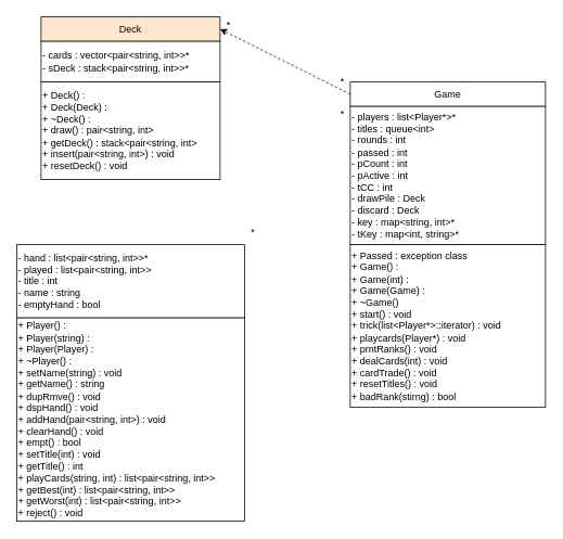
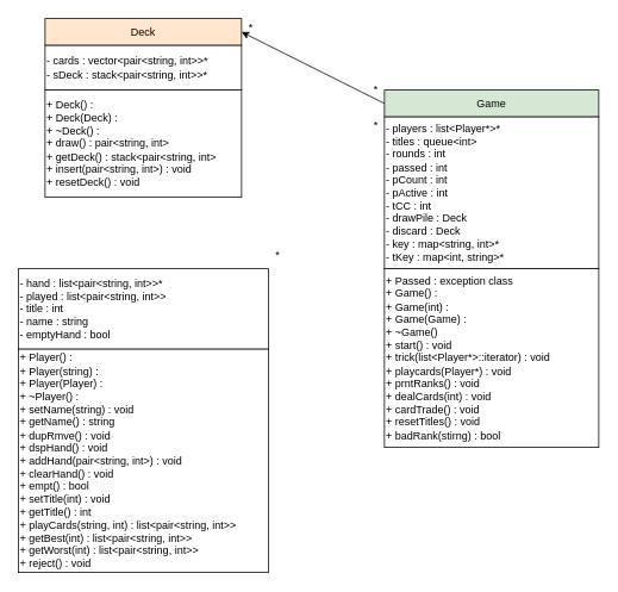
  <mxCell id="0" />
  <mxCell id="1" parent="0" />
  <mxCell id="2" value="Deck" style="rounded=0;whiteSpace=wrap;html=1;fillColor=#ffe6cc;" vertex="1" parent="1"><mxGeometry x="50" y="20" width="220" height="30" as="geometry" /></mxCell>
  <mxCell id="3" value="- cards : vector&amp;lt;pair&amp;lt;string, int&amp;gt;&amp;gt;*&lt;br&gt;- sDeck : stack&amp;lt;pair&amp;lt;string, int&amp;gt;&amp;gt;*" style="rounded=0;whiteSpace=wrap;html=1;align=left;" vertex="1" parent="1"><mxGeometry x="50" y="50" width="220" height="50" as="geometry" /></mxCell>
  <mxCell id="4" value="+ Deck() :&lt;br&gt;+ Deck(Deck) :&lt;br&gt;+ ~Deck() :&lt;br&gt;+ draw() : pair&amp;lt;string, int&amp;gt;&lt;br&gt;+ getDeck() : stack&amp;lt;pair&amp;lt;string, int&amp;gt;&lt;br&gt;+ insert(pair&amp;lt;string, int&amp;gt;) : void&lt;br&gt;+ resetDeck() : void" style="rounded=0;whiteSpace=wrap;html=1;align=left;" vertex="1" parent="1"><mxGeometry x="50" y="100" width="220" height="120" as="geometry" /></mxCell>
  <mxCell id="5" value="- hand : list&amp;lt;pair&amp;lt;string, int&amp;gt;&amp;gt;*&lt;br&gt;- played : list&amp;lt;pair&amp;lt;string, int&amp;gt;&amp;gt;&lt;br&gt;- title : int&lt;br&gt;- name : string&lt;br&gt;- emptyHand : bool" style="rounded=0;whiteSpace=wrap;html=1;align=left;" vertex="1" parent="1"><mxGeometry x="20" y="300" width="280" height="90" as="geometry" /></mxCell>
  <mxCell id="6" value="+ Player() :&lt;br&gt;+ Player(string) :&lt;br&gt;+ Player(Player) :&lt;br&gt;+ ~Player() :&lt;br&gt;+ setName(string) : void&lt;br&gt;+ getName() : string&lt;br&gt;+ dupRmve() : void&lt;br&gt;+ dspHand() : void&lt;br&gt;+ addHand(pair&amp;lt;string, int&amp;gt;) : void&lt;br&gt;+ clearHand() : void&lt;br&gt;+ empt() : bool&lt;br&gt;+ setTitle(int) : void&lt;br&gt;+ getTitle() : int&lt;br&gt;+ playCards(string, int) : list&amp;lt;pair&amp;lt;string, int&amp;gt;&amp;gt;&lt;br&gt;+ getBest(int) : list&amp;lt;pair&amp;lt;string, int&amp;gt;&amp;gt;&lt;br&gt;+ getWorst(int) : list&amp;lt;pair&amp;lt;string, int&amp;gt;&amp;gt;&lt;br&gt;+ reject() : void" style="rounded=0;whiteSpace=wrap;html=1;align=left;" vertex="1" parent="1"><mxGeometry x="20" y="390" width="280" height="250" as="geometry" /></mxCell>
- <mxCell id="7" value="Game" style="rounded=0;whiteSpace=wrap;html=1;" vertex="1" parent="1"><mxGeometry x="430" y="100" width="240" height="30" as="geometry" /></mxCell>
+ <mxCell id="7" value="Game" style="rounded=0;whiteSpace=wrap;html=1;fillColor=#d5e8d4;" vertex="1" parent="1"><mxGeometry x="430" y="100" width="240" height="30" as="geometry" /></mxCell>
  <mxCell id="8" value="- players : list&amp;lt;Player*&amp;gt;*&lt;br&gt;- titles : queue&amp;lt;int&amp;gt;&lt;br&gt;- rounds : int&lt;br&gt;- passed : int&lt;br&gt;- pCount : int&lt;br&gt;- pActive : int&lt;br&gt;- tCC : int&lt;br&gt;- drawPile : Deck&lt;br&gt;- discard : Deck&lt;br&gt;- key : map&amp;lt;string, int&amp;gt;*&lt;br&gt;- tKey : map&amp;lt;int, string&amp;gt;*" style="rounded=0;whiteSpace=wrap;html=1;align=left;" vertex="1" parent="1"><mxGeometry x="430" y="130" width="240" height="170" as="geometry" /></mxCell>
  <mxCell id="9" value="+ Passed : exception class&lt;br&gt;+ Game() :&lt;br&gt;+ Game(int) :&lt;br&gt;+ Game(Game) :&lt;br&gt;+ ~Game()&lt;br&gt;+ start() : void&lt;br&gt;+ trick(list&amp;lt;Player*&amp;gt;::iterator) : void&lt;br&gt;+ playcards(Player*) : void&lt;br&gt;+ prntRanks() : void&lt;br&gt;+ dealCards(int) : void&lt;br&gt;+ cardTrade() : void&lt;br&gt;+ resetTitles() : void&lt;br&gt;+ badRank(stirng) : bool" style="rounded=0;whiteSpace=wrap;html=1;align=left;" vertex="1" parent="1"><mxGeometry x="430" y="300" width="240" height="200" as="geometry" /></mxCell>
- <mxCell id="10" value="" style="endArrow=classic;html=1;entryX=1;entryY=0.5;entryDx=0;entryDy=0;exitX=0;exitY=0.5;exitDx=0;exitDy=0;dashed=1;" edge="1" parent="1" source="7" target="2"><mxGeometry width="50" height="50" relative="1" as="geometry"><mxPoint x="350" y="240" as="sourcePoint" /><mxPoint x="400" y="190" as="targetPoint" /></mxGeometry></mxCell>
+ <mxCell id="10" value="" style="endArrow=classic;html=1;entryX=1;entryY=0.5;entryDx=0;entryDy=0;exitX=0;exitY=0.5;exitDx=0;exitDy=0;" edge="1" parent="1" source="7" target="2"><mxGeometry width="50" height="50" relative="1" as="geometry"><mxPoint x="350" y="240" as="sourcePoint" /><mxPoint x="400" y="190" as="targetPoint" /></mxGeometry></mxCell>
  <mxCell id="11" value="*" style="text;html=1;align=center;verticalAlign=middle;resizable=0;points=[];autosize=1;strokeColor=none;" vertex="1" parent="1"><mxGeometry x="410" y="90" width="20" height="20" as="geometry" /></mxCell>
  <mxCell id="12" value="*" style="text;html=1;align=center;verticalAlign=middle;resizable=0;points=[];autosize=1;strokeColor=none;" vertex="1" parent="1"><mxGeometry x="270" y="20" width="20" height="20" as="geometry" /></mxCell>
  <mxCell id="13" value="*" style="text;html=1;align=center;verticalAlign=middle;resizable=0;points=[];autosize=1;strokeColor=none;" vertex="1" parent="1"><mxGeometry x="410" y="130" width="20" height="20" as="geometry" /></mxCell>
  <mxCell id="14" value="*" style="text;html=1;align=center;verticalAlign=middle;resizable=0;points=[];autosize=1;strokeColor=none;" vertex="1" parent="1"><mxGeometry x="300" y="275" width="20" height="20" as="geometry" /></mxCell>
